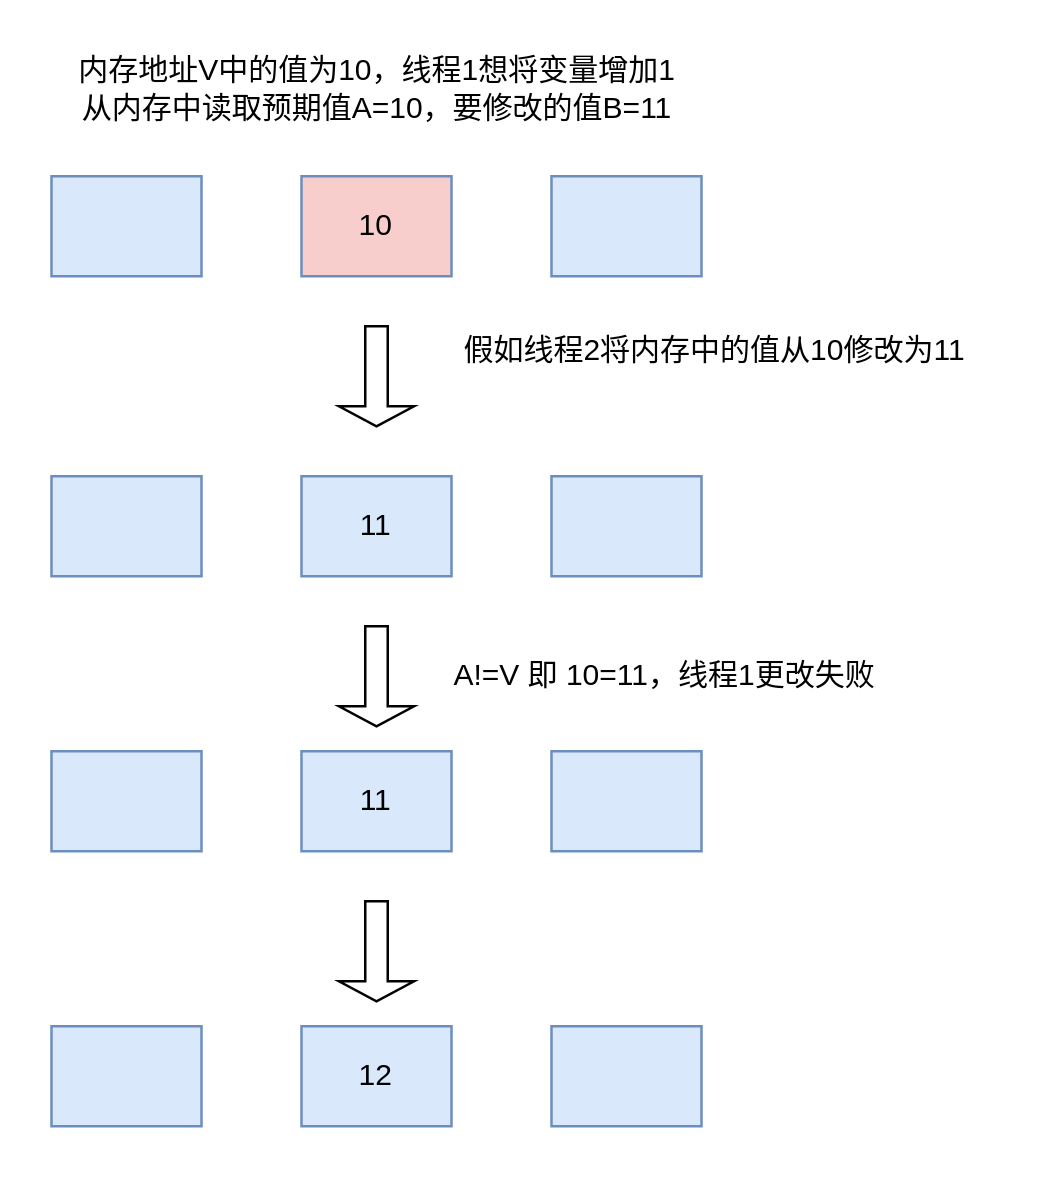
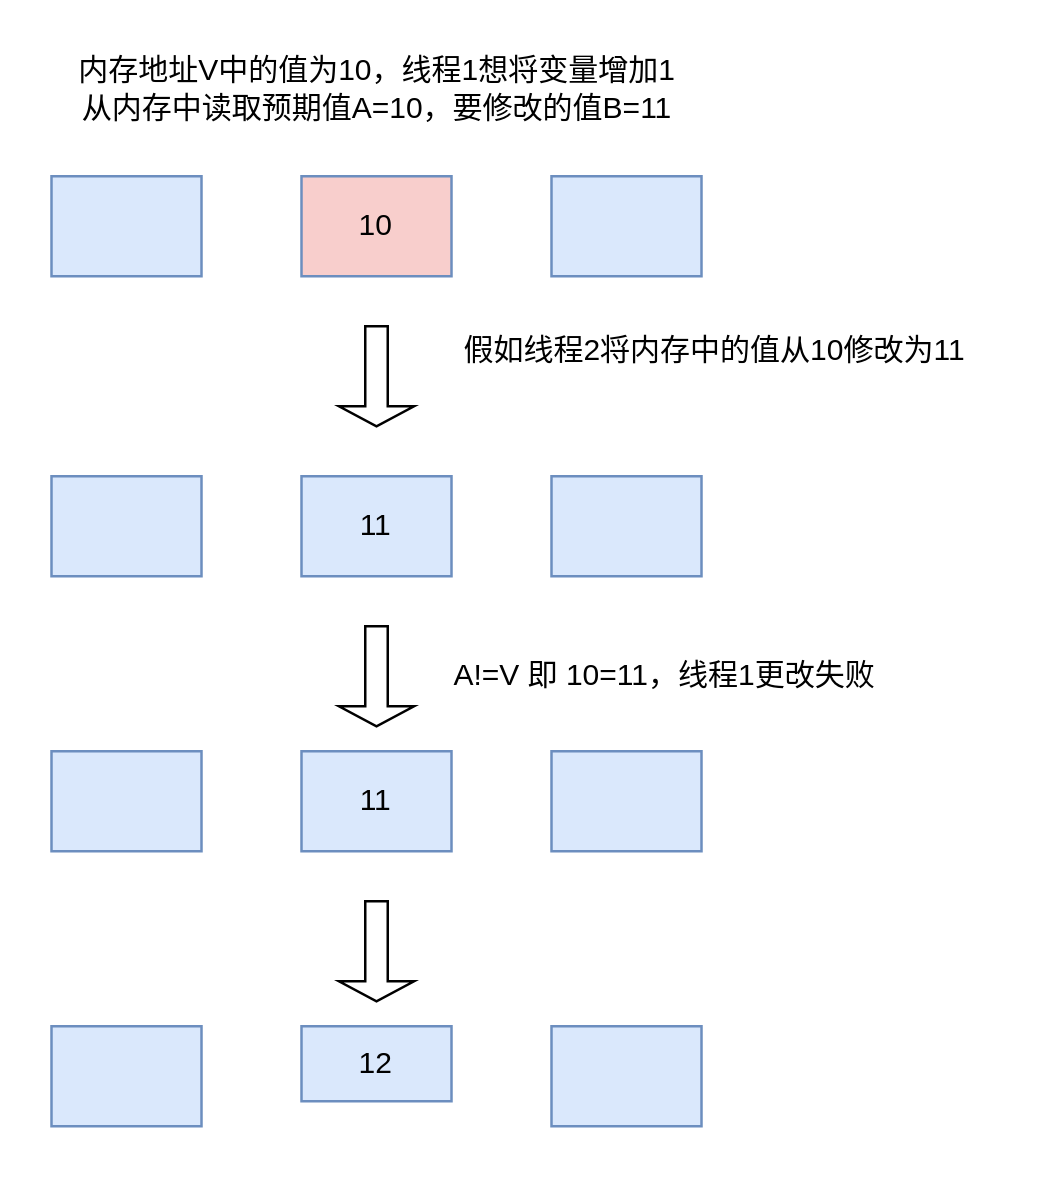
  <mxCell id="0" />
  <mxCell id="1" parent="0" />
  <mxCell id="2" value="" style="rounded=0;whiteSpace=wrap;html=1;fillColor=#dae8fc;strokeColor=#6c8ebf;" vertex="1" parent="1"><mxGeometry x="20" y="70" width="60" height="40" as="geometry" /></mxCell>
  <mxCell id="3" value="10" style="rounded=0;whiteSpace=wrap;html=1;fillColor=#f8cecc;strokeColor=#6c8ebf;" vertex="1" parent="1"><mxGeometry x="120" y="70" width="60" height="40" as="geometry" /></mxCell>
  <mxCell id="4" value="" style="rounded=0;whiteSpace=wrap;html=1;fillColor=#dae8fc;strokeColor=#6c8ebf;" vertex="1" parent="1"><mxGeometry x="220" y="70" width="60" height="40" as="geometry" /></mxCell>
  <mxCell id="5" value="内存地址V中的值为10，线程1想将变量增加1&lt;br&gt;从内存中读取预期值A=10，要修改的值B=11" style="text;html=1;align=center;verticalAlign=middle;resizable=0;points=[];autosize=1;strokeColor=none;fillColor=none;" vertex="1" parent="1"><mxGeometry x="25" y="20" width="250" height="30" as="geometry" /></mxCell>
  <mxCell id="6" value="" style="rounded=0;whiteSpace=wrap;html=1;fillColor=#dae8fc;strokeColor=#6c8ebf;" vertex="1" parent="1"><mxGeometry x="20" y="190" width="60" height="40" as="geometry" /></mxCell>
  <mxCell id="7" value="11" style="rounded=0;whiteSpace=wrap;html=1;fillColor=#dae8fc;strokeColor=#6c8ebf;" vertex="1" parent="1"><mxGeometry x="120" y="190" width="60" height="40" as="geometry" /></mxCell>
  <mxCell id="8" value="" style="rounded=0;whiteSpace=wrap;html=1;fillColor=#dae8fc;strokeColor=#6c8ebf;" vertex="1" parent="1"><mxGeometry x="220" y="190" width="60" height="40" as="geometry" /></mxCell>
  <mxCell id="9" value="" style="shape=singleArrow;direction=south;whiteSpace=wrap;html=1;" vertex="1" parent="1"><mxGeometry x="135" y="130" width="30" height="40" as="geometry" /></mxCell>
  <mxCell id="10" value="假如线程2将内存中的值从10修改为11" style="text;html=1;align=center;verticalAlign=middle;resizable=0;points=[];autosize=1;strokeColor=none;fillColor=none;" vertex="1" parent="1"><mxGeometry x="175" y="130" width="220" height="20" as="geometry" /></mxCell>
  <mxCell id="11" value="" style="rounded=0;whiteSpace=wrap;html=1;fillColor=#dae8fc;strokeColor=#6c8ebf;" vertex="1" parent="1"><mxGeometry x="20" y="300" width="60" height="40" as="geometry" /></mxCell>
  <mxCell id="12" value="11" style="rounded=0;whiteSpace=wrap;html=1;fillColor=#dae8fc;strokeColor=#6c8ebf;" vertex="1" parent="1"><mxGeometry x="120" y="300" width="60" height="40" as="geometry" /></mxCell>
  <mxCell id="13" value="" style="rounded=0;whiteSpace=wrap;html=1;fillColor=#dae8fc;strokeColor=#6c8ebf;" vertex="1" parent="1"><mxGeometry x="220" y="300" width="60" height="40" as="geometry" /></mxCell>
  <mxCell id="14" value="" style="shape=singleArrow;direction=south;whiteSpace=wrap;html=1;" vertex="1" parent="1"><mxGeometry x="135" y="250" width="30" height="40" as="geometry" /></mxCell>
  <mxCell id="15" value="A!=V 即 10=11，线程1更改失败" style="text;html=1;align=center;verticalAlign=middle;resizable=0;points=[];autosize=1;strokeColor=none;fillColor=none;" vertex="1" parent="1"><mxGeometry x="175" y="260" width="180" height="20" as="geometry" /></mxCell>
  <mxCell id="16" value="" style="rounded=0;whiteSpace=wrap;html=1;fillColor=#dae8fc;strokeColor=#6c8ebf;" vertex="1" parent="1"><mxGeometry x="20" y="410" width="60" height="40" as="geometry" /></mxCell>
- <mxCell id="17" value="12" style="rounded=0;whiteSpace=wrap;html=1;fillColor=#dae8fc;strokeColor=#6c8ebf;" vertex="1" parent="1"><mxGeometry x="120" y="410" width="60" height="40" as="geometry" /></mxCell>
+ <mxCell id="17" value="12" style="rounded=0;whiteSpace=wrap;html=1;fillColor=#dae8fc;strokeColor=#6c8ebf;" vertex="1" parent="1"><mxGeometry x="120" y="410" width="60" height="30" as="geometry" /></mxCell>
  <mxCell id="18" value="" style="rounded=0;whiteSpace=wrap;html=1;fillColor=#dae8fc;strokeColor=#6c8ebf;" vertex="1" parent="1"><mxGeometry x="220" y="410" width="60" height="40" as="geometry" /></mxCell>
  <mxCell id="19" value="" style="shape=singleArrow;direction=south;whiteSpace=wrap;html=1;" vertex="1" parent="1"><mxGeometry x="135" y="360" width="30" height="40" as="geometry" /></mxCell>
